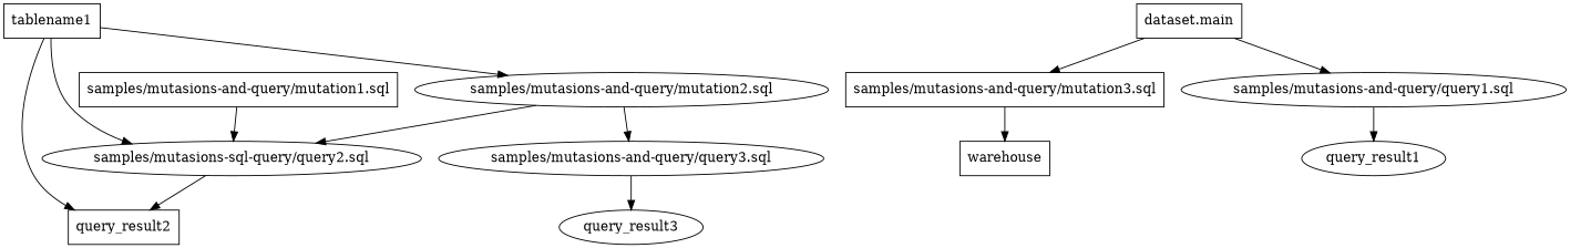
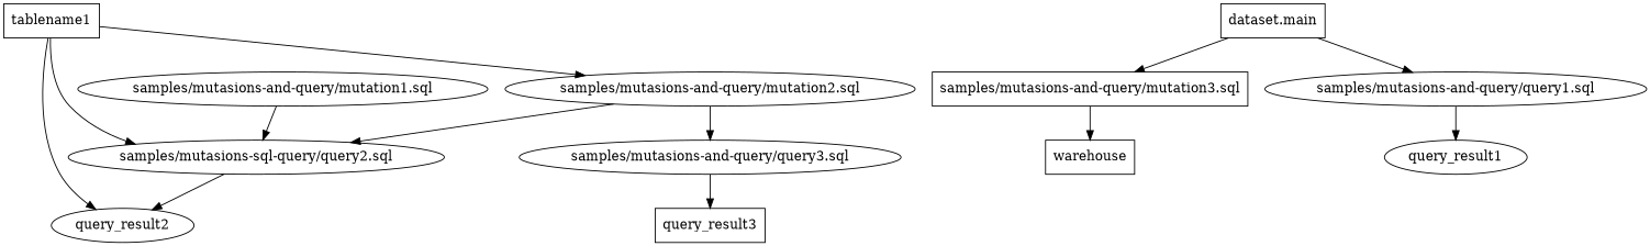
  digraph {
    node [type=query shape=box]
-   n1 [label="samples/mutasions-and-query/mutation1.sql"]
+   n1 [label="samples/mutasions-and-query/mutation1.sql" shape=""]
    n2 [label="samples/mutasions-sql-query/query2.sql" shape=""]
-   n3 [label=query_result2 type=table]
+   n3 [label=query_result2 shape=ellipse type=table]
    n4 [label="samples/mutasions-and-query/mutation2.sql" shape=""]
    n5 [label="samples/mutasions-and-query/query3.sql" shape=""]
-   n6 [label=query_result3 shape=ellipse type=table]
+   n6 [label=query_result3 type=table]
    n7 [label="samples/mutasions-and-query/mutation3.sql"]
    n8 [label=warehouse type=table]
    n9 [label="samples/mutasions-and-query/query1.sql" shape=""]
    n10 [label=query_result1 shape=ellipse type=table]
    n11 [label="dataset.main" type=table]
    n12 [label=tablename1 type=table]
    n1 -> n2
    n2 -> n3
    n4 -> n2
    n4 -> n5
    n5 -> n6
    n7 -> n8
    n9 -> n10
    n11 -> n7
    n11 -> n9
    n12 -> n2
    n12 -> n3
    n12 -> n4
  }
